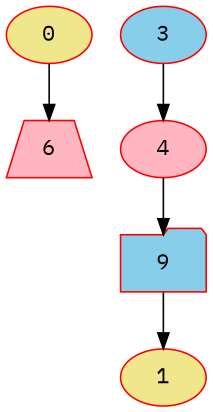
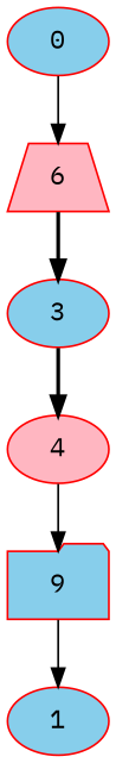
  digraph {
    fontname="IBM Plex Mono"
    node [color=red fillcolor=lightpink fontname="IBM Plex Mono" shape=ellipse style=filled]
    edge [fontname="IBM Plex Mono" style=solid weight=3.14159]
    n1 [label=6 shape=trapezium]
-   0 [fillcolor=khaki]
+   0 [fillcolor=skyblue]
    3 [fillcolor=skyblue]
    4
    n5 [fillcolor=skyblue label=9 shape=folder]
-   1 [fillcolor=khaki]
+   1 [fillcolor=skyblue]
+   n1 -> 3 [style=bold]
    0 -> n1
-   3 -> 4
+   3 -> 4 [style=bold]
    4 -> n5
    n5 -> 1
  }
